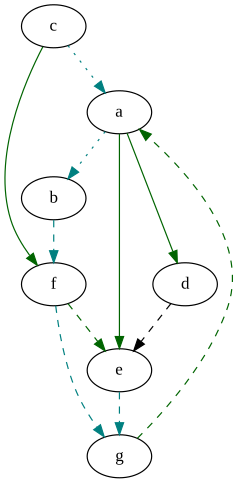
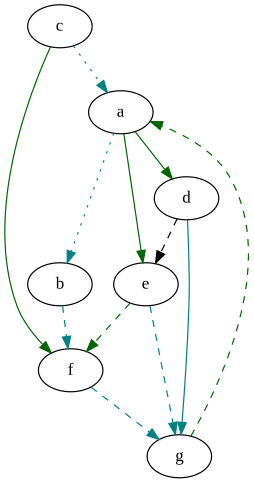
  digraph {
    fontname="Liberation Serif"
    node [fontname="Liberation Serif"]
    edge [color=teal fontname="Liberation Serif" style=dashed]
    a
    b
    d
    e
    f
    g
    c
    a -> b [style=dotted]
    a -> d [color=darkgreen style=solid]
    a -> e [color=darkgreen style=solid]
    b -> f
    d -> e [color=black]
-   f -> e [color=darkgreen]
+   d -> g [style=solid]
+   e -> f [color=darkgreen]
    e -> g
    f -> g
    g -> a [color=darkgreen]
    c -> a [style=dotted]
    c -> f [color=darkgreen style=solid]
  }
